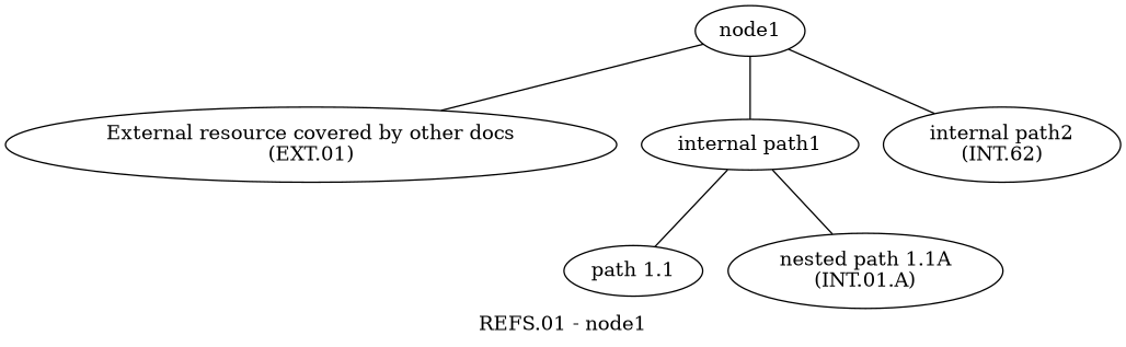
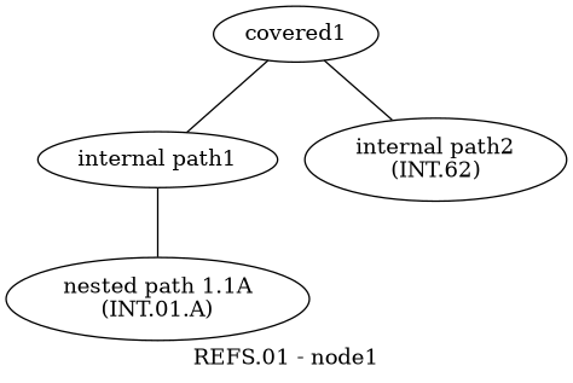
  graph {
    label="REFS.01 - node1"
-   n1 [label=node1]
-   n2 [label="External resource covered by other docs\n(EXT.01)"]
+   n1 [label=covered1]
    n3 [label="internal path1"]
    n4 [label="internal path2\n(INT.62)"]
-   n5 [label="path 1.1"]
    n6 [label="nested path 1.1A\n(INT.01.A)"]
-   n1 -- n2
    n1 -- n3
    n1 -- n4
-   n3 -- n5
    n3 -- n6
  }
